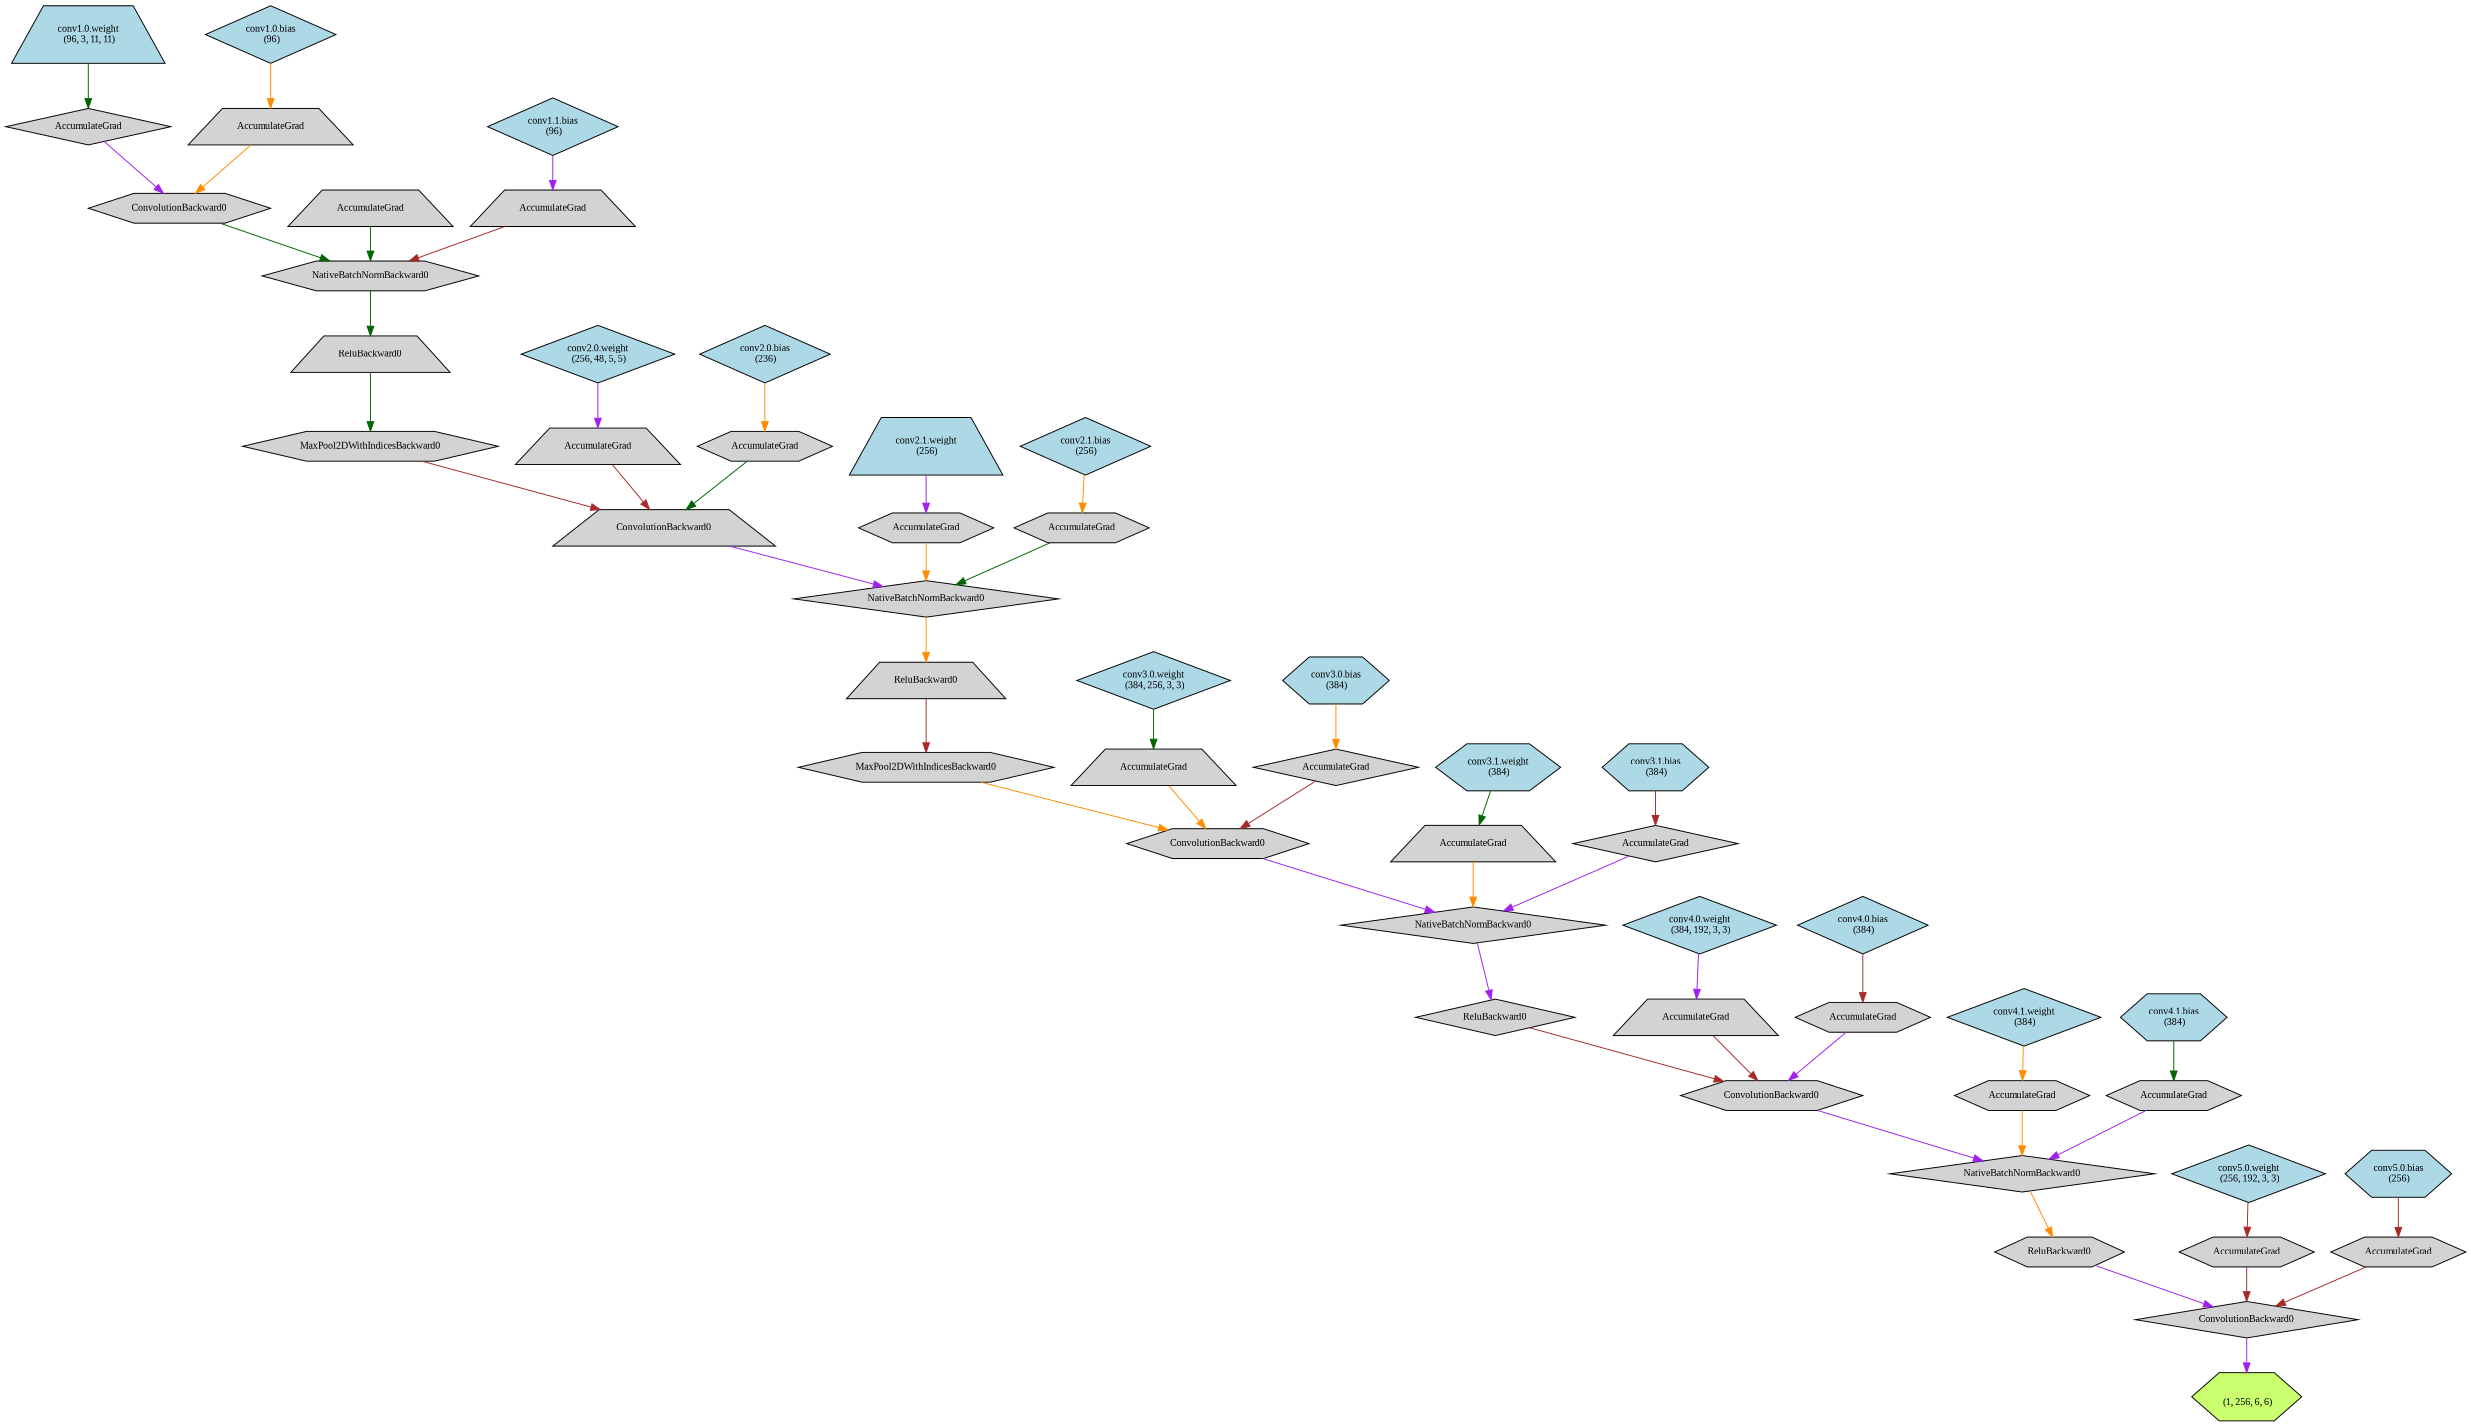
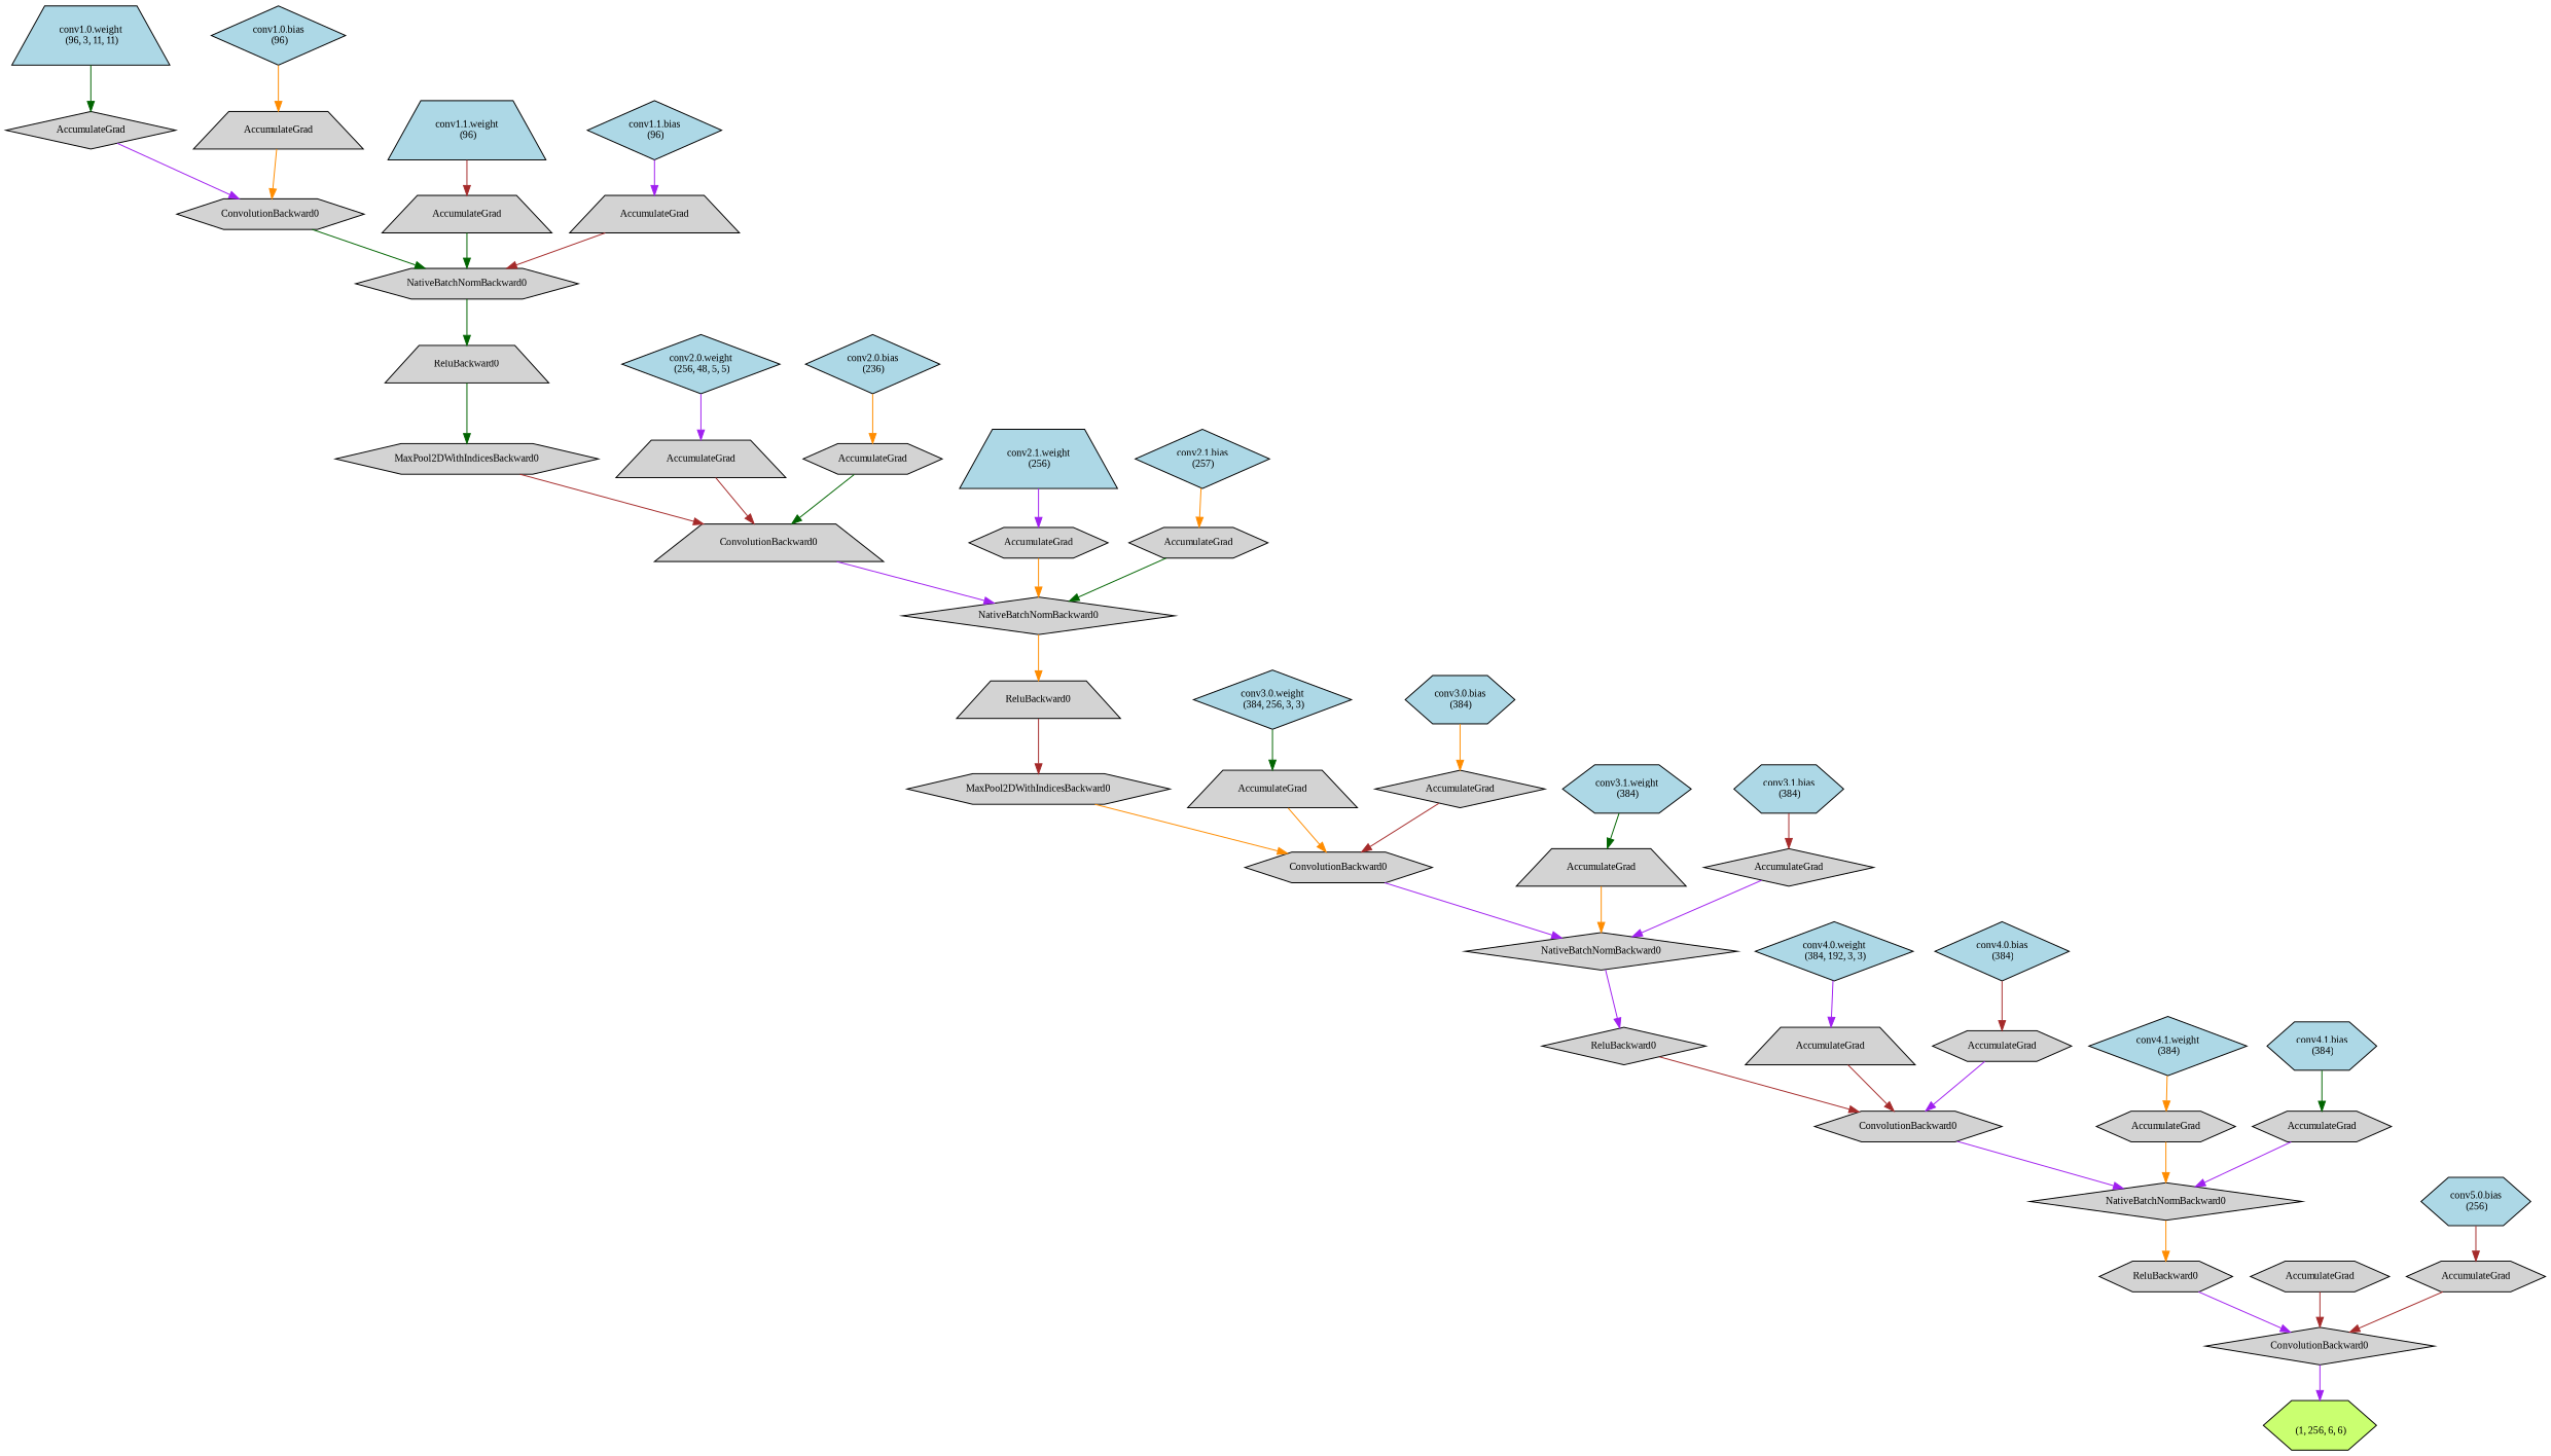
  digraph {
    fontname="Liberation Serif"
    node [align=left fontname="Liberation Serif" fontsize=10 ranksep=0.1 shape=hexagon style=filled]
    edge [color=purple fontname="Liberation Serif"]
    n1 [fillcolor=darkolivegreen1 height=0.2 label="\n (1, 256, 6, 6)"]
    n2 [height=0.2 label=ConvolutionBackward0 shape=diamond]
    n3 [height=0.2 label=ReluBackward0]
    n4 [height=0.2 label=NativeBatchNormBackward0 shape=diamond]
    n5 [height=0.2 label=ConvolutionBackward0]
    n6 [height=0.2 label=ReluBackward0 shape=diamond]
    n7 [height=0.2 label=NativeBatchNormBackward0 shape=diamond]
    n8 [height=0.2 label=ConvolutionBackward0]
    n9 [height=0.2 label=MaxPool2DWithIndicesBackward0]
    n10 [height=0.2 label=ReluBackward0 shape=trapezium]
    n11 [height=0.2 label=NativeBatchNormBackward0 shape=diamond]
    n12 [height=0.2 label=ConvolutionBackward0 shape=trapezium]
    n13 [height=0.2 label=MaxPool2DWithIndicesBackward0]
    n14 [height=0.2 label=ReluBackward0 shape=trapezium]
    n15 [height=0.2 label=NativeBatchNormBackward0]
    n16 [height=0.2 label=ConvolutionBackward0]
    n17 [height=0.2 label=AccumulateGrad shape=diamond]
    n18 [fillcolor=lightblue height=0.2 label="conv1.0.weight\n (96, 3, 11, 11)" shape=trapezium]
    n19 [height=0.2 label=AccumulateGrad shape=trapezium]
    n20 [fillcolor=lightblue height=0.2 label="conv1.0.bias\n (96)" shape=diamond]
    n21 [height=0.2 label=AccumulateGrad shape=trapezium]
+   n22 [fillcolor=lightblue height=0.2 label="conv1.1.weight\n (96)" shape=trapezium]
    n23 [height=0.2 label=AccumulateGrad shape=trapezium]
    n24 [fillcolor=lightblue height=0.2 label="conv1.1.bias\n (96)" shape=diamond]
    n25 [height=0.2 label=AccumulateGrad shape=trapezium]
    n26 [fillcolor=lightblue height=0.2 label="conv2.0.weight\n (256, 48, 5, 5)" shape=diamond]
    n27 [height=0.2 label=AccumulateGrad]
    n28 [fillcolor=lightblue height=0.2 label="conv2.0.bias\n (236)" shape=diamond]
    n29 [height=0.2 label=AccumulateGrad]
    n30 [fillcolor=lightblue height=0.2 label="conv2.1.weight\n (256)" shape=trapezium]
    n31 [height=0.2 label=AccumulateGrad]
-   n32 [fillcolor=lightblue height=0.2 label="conv2.1.bias\n (256)" shape=diamond]
+   n32 [fillcolor=lightblue height=0.2 label="conv2.1.bias\n (257)" shape=diamond]
    n33 [height=0.2 label=AccumulateGrad shape=trapezium]
    n34 [fillcolor=lightblue height=0.2 label="conv3.0.weight\n (384, 256, 3, 3)" shape=diamond]
    n35 [height=0.2 label=AccumulateGrad shape=diamond]
    n36 [fillcolor=lightblue height=0.2 label="conv3.0.bias\n (384)"]
    n37 [height=0.2 label=AccumulateGrad shape=trapezium]
    n38 [fillcolor=lightblue height=0.2 label="conv3.1.weight\n (384)"]
    n39 [height=0.2 label=AccumulateGrad shape=diamond]
    n40 [fillcolor=lightblue height=0.2 label="conv3.1.bias\n (384)"]
    n41 [height=0.2 label=AccumulateGrad shape=trapezium]
    n42 [fillcolor=lightblue height=0.2 label="conv4.0.weight\n (384, 192, 3, 3)" shape=diamond]
    n43 [height=0.2 label=AccumulateGrad]
    n44 [fillcolor=lightblue height=0.2 label="conv4.0.bias\n (384)" shape=diamond]
    n45 [height=0.2 label=AccumulateGrad]
    n46 [fillcolor=lightblue height=0.2 label="conv4.1.weight\n (384)" shape=diamond]
    n47 [height=0.2 label=AccumulateGrad]
    n48 [fillcolor=lightblue height=0.2 label="conv4.1.bias\n (384)"]
    n49 [height=0.2 label=AccumulateGrad]
-   n50 [fillcolor=lightblue height=0.2 label="conv5.0.weight\n (256, 192, 3, 3)" shape=diamond]
    n51 [height=0.2 label=AccumulateGrad]
    n52 [fillcolor=lightblue height=0.2 label="conv5.0.bias\n (256)"]
    n2 -> n1
    n3 -> n2
    n4 -> n3 [color=darkorange]
    n5 -> n4
    n6 -> n5 [color=brown]
    n7 -> n6
    n8 -> n7
    n9 -> n8 [color=darkorange]
    n10 -> n9 [color=brown]
    n11 -> n10 [color=darkorange]
    n12 -> n11
    n13 -> n12 [color=brown]
    n14 -> n13 [color=darkgreen]
    n15 -> n14 [color=darkgreen]
    n16 -> n15 [color=darkgreen]
    n17 -> n16
    n18 -> n17 [color=darkgreen]
    n19 -> n16 [color=darkorange]
    n20 -> n19 [color=darkorange]
    n21 -> n15 [color=darkgreen]
+   n22 -> n21 [color=brown]
    n23 -> n15 [color=brown]
    n24 -> n23
    n25 -> n12 [color=brown]
    n26 -> n25
    n27 -> n12 [color=darkgreen]
    n28 -> n27 [color=darkorange]
    n29 -> n11 [color=darkorange]
    n30 -> n29
    n31 -> n11 [color=darkgreen]
    n32 -> n31 [color=darkorange]
    n33 -> n8 [color=darkorange]
    n34 -> n33 [color=darkgreen]
    n35 -> n8 [color=brown]
    n36 -> n35 [color=darkorange]
    n37 -> n7 [color=darkorange]
    n38 -> n37 [color=darkgreen]
    n39 -> n7
    n40 -> n39 [color=brown]
    n41 -> n5 [color=brown]
    n42 -> n41
    n43 -> n5
    n44 -> n43 [color=brown]
    n45 -> n4 [color=darkorange]
    n46 -> n45 [color=darkorange]
    n47 -> n4
    n48 -> n47 [color=darkgreen]
    n49 -> n2 [color=brown]
-   n50 -> n49 [color=brown]
    n51 -> n2 [color=brown]
    n52 -> n51 [color=brown]
  }
